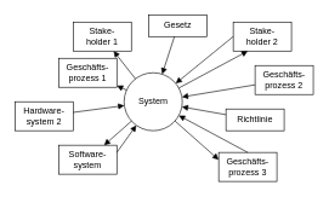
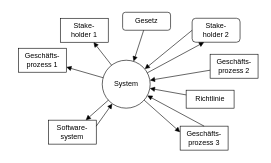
  <mxCell id="0" />
  <mxCell id="1" parent="0" />
  <mxCell id="2" value="System" style="ellipse;whiteSpace=wrap;html=1;aspect=fixed;" vertex="1" parent="1"><mxGeometry x="170" y="100" width="80" height="80" as="geometry" /></mxCell>
  <mxCell id="3" value="&lt;div&gt;Stake-&lt;/div&gt;&lt;div&gt;holder 1&lt;/div&gt;" style="rounded=0;whiteSpace=wrap;html=1;" vertex="1" parent="1"><mxGeometry x="100" y="30" width="80" height="40" as="geometry" /></mxCell>
  <mxCell id="4" value="&lt;div&gt;Geschäfts-&lt;/div&gt;&lt;div&gt;prozess 3&lt;br&gt;&lt;/div&gt;" style="rounded=0;whiteSpace=wrap;html=1;" vertex="1" parent="1"><mxGeometry x="300" y="210" width="80" height="40" as="geometry" /></mxCell>
  <mxCell id="5" value="&lt;div&gt;Software-&lt;/div&gt;&lt;div&gt;system&lt;br&gt;&lt;/div&gt;" style="rounded=0;whiteSpace=wrap;html=1;" vertex="1" parent="1"><mxGeometry x="80" y="200" width="80" height="40" as="geometry" /></mxCell>
- <mxCell id="6" value="&lt;div&gt;Hardware-&lt;/div&gt;&lt;div&gt;system 2&lt;br&gt;&lt;/div&gt;" style="rounded=0;whiteSpace=wrap;html=1;" vertex="1" parent="1"><mxGeometry x="20" y="140" width="80" height="40" as="geometry" /></mxCell>
  <mxCell id="7" value="Richtlinie" style="rounded=0;whiteSpace=wrap;html=1;" vertex="1" parent="1"><mxGeometry x="310" y="150" width="80" height="30" as="geometry" /></mxCell>
  <mxCell id="8" value="&lt;div&gt;Geschäfts-&lt;/div&gt;&lt;div&gt;prozess 2&lt;br&gt;&lt;/div&gt;" style="rounded=0;whiteSpace=wrap;html=1;" vertex="1" parent="1"><mxGeometry x="350" y="90" width="80" height="40" as="geometry" /></mxCell>
- <mxCell id="9" value="&lt;div&gt;Stake-&lt;/div&gt;&lt;div&gt;holder 2&lt;/div&gt;" style="rounded=0;whiteSpace=wrap;html=1;" vertex="1" parent="1"><mxGeometry x="320" y="30" width="80" height="40" as="geometry" /></mxCell>
- <mxCell id="10" value="Gesetz" style="rounded=0;whiteSpace=wrap;html=1;" vertex="1" parent="1"><mxGeometry x="204" y="20" width="80" height="30" as="geometry" /></mxCell>
- <mxCell id="11" value="&lt;div&gt;Geschäfts-&lt;/div&gt;&lt;div&gt;prozess 1&lt;br&gt;&lt;/div&gt;" style="rounded=0;whiteSpace=wrap;html=1;" vertex="1" parent="1"><mxGeometry x="80" y="80" width="80" height="40" as="geometry" /></mxCell>
+ <mxCell id="9" value="&lt;div&gt;Stake-&lt;/div&gt;&lt;div&gt;holder 2&lt;/div&gt;" style="whiteSpace=wrap;html=1;rounded=1;" vertex="1" parent="1"><mxGeometry x="320" y="30" width="80" height="40" as="geometry" /></mxCell>
+ <mxCell id="10" value="Gesetz" style="whiteSpace=wrap;html=1;rounded=1;" vertex="1" parent="1"><mxGeometry x="204" y="20" width="80" height="30" as="geometry" /></mxCell>
+ <mxCell id="11" value="&lt;div&gt;Geschäfts-&lt;/div&gt;&lt;div&gt;prozess 1&lt;br&gt;&lt;/div&gt;" style="rounded=0;whiteSpace=wrap;html=1;" vertex="1" parent="1"><mxGeometry x="30" y="80" width="80" height="40" as="geometry" /></mxCell>
  <mxCell id="12" value="" style="endArrow=block;html=1;rounded=0;endFill=1;" edge="1" parent="1" source="7" target="2"><mxGeometry width="50" height="50" relative="1" as="geometry"><mxPoint x="260" y="190" as="sourcePoint" /><mxPoint x="310" y="140" as="targetPoint" /></mxGeometry></mxCell>
- <mxCell id="13" value="" style="endArrow=block;html=1;rounded=0;endFill=1;" edge="1" parent="1" source="6" target="2"><mxGeometry width="50" height="50" relative="1" as="geometry"><mxPoint x="330" y="178" as="sourcePoint" /><mxPoint x="269" y="167" as="targetPoint" /></mxGeometry></mxCell>
  <mxCell id="14" value="" style="endArrow=block;html=1;rounded=0;endFill=1;" edge="1" parent="1" source="2" target="3"><mxGeometry width="50" height="50" relative="1" as="geometry"><mxPoint x="340" y="188" as="sourcePoint" /><mxPoint x="279" y="177" as="targetPoint" /></mxGeometry></mxCell>
  <mxCell id="15" value="" style="endArrow=block;html=1;rounded=0;endFill=1;" edge="1" parent="1" source="2" target="11"><mxGeometry width="50" height="50" relative="1" as="geometry"><mxPoint x="350" y="198" as="sourcePoint" /><mxPoint x="289" y="187" as="targetPoint" /></mxGeometry></mxCell>
  <mxCell id="16" value="" style="endArrow=block;html=1;rounded=0;endFill=1;" edge="1" parent="1" source="10" target="2"><mxGeometry width="50" height="50" relative="1" as="geometry"><mxPoint x="250" y="70" as="sourcePoint" /><mxPoint x="299" y="197" as="targetPoint" /></mxGeometry></mxCell>
  <mxCell id="17" value="" style="endArrow=block;html=1;rounded=0;endFill=1;" edge="1" parent="1" source="8" target="2"><mxGeometry width="50" height="50" relative="1" as="geometry"><mxPoint x="370" y="218" as="sourcePoint" /><mxPoint x="309" y="207" as="targetPoint" /></mxGeometry></mxCell>
  <mxCell id="18" value="" style="endArrow=block;html=1;rounded=0;endFill=1;exitX=0;exitY=0.5;exitDx=0;exitDy=0;" edge="1" parent="1" source="9" target="2"><mxGeometry width="50" height="50" relative="1" as="geometry"><mxPoint x="380" y="228" as="sourcePoint" /><mxPoint x="260" y="70" as="targetPoint" /></mxGeometry></mxCell>
  <mxCell id="19" value="" style="endArrow=block;html=1;rounded=0;endFill=1;entryX=0.25;entryY=1;entryDx=0;entryDy=0;" edge="1" parent="1" source="2" target="9"><mxGeometry width="50" height="50" relative="1" as="geometry"><mxPoint x="390" y="238" as="sourcePoint" /><mxPoint x="300" y="110" as="targetPoint" /></mxGeometry></mxCell>
  <mxCell id="20" value="" style="endArrow=block;html=1;rounded=0;endFill=1;entryX=0;entryY=0.25;entryDx=0;entryDy=0;" edge="1" parent="1" source="2" target="4"><mxGeometry width="50" height="50" relative="1" as="geometry"><mxPoint x="400" y="248" as="sourcePoint" /><mxPoint x="339" y="237" as="targetPoint" /></mxGeometry></mxCell>
  <mxCell id="21" value="" style="endArrow=block;html=1;rounded=0;endFill=1;exitX=0.5;exitY=0;exitDx=0;exitDy=0;" edge="1" parent="1" source="4" target="2"><mxGeometry width="50" height="50" relative="1" as="geometry"><mxPoint x="410" y="258" as="sourcePoint" /><mxPoint x="349" y="247" as="targetPoint" /></mxGeometry></mxCell>
  <mxCell id="22" value="" style="endArrow=block;html=1;rounded=0;endFill=1;" edge="1" parent="1" source="2" target="5"><mxGeometry width="50" height="50" relative="1" as="geometry"><mxPoint x="420" y="268" as="sourcePoint" /><mxPoint x="359" y="257" as="targetPoint" /></mxGeometry></mxCell>
  <mxCell id="23" value="" style="endArrow=block;html=1;rounded=0;endFill=1;exitX=1;exitY=0.25;exitDx=0;exitDy=0;" edge="1" parent="1" source="5" target="2"><mxGeometry width="50" height="50" relative="1" as="geometry"><mxPoint x="430" y="278" as="sourcePoint" /><mxPoint x="369" y="267" as="targetPoint" /></mxGeometry></mxCell>
